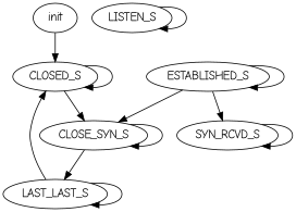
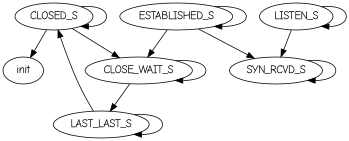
  strict digraph {
    fontname="Comic Neue"
    node [fontname="Comic Neue"]
    edge [fontname="Comic Neue"]
    n1 [label=init]
    n2 [label=CLOSED_S]
-   n3 [label=CLOSE_SYN_S]
+   n3 [label=CLOSE_WAIT_S]
    n4 [label=LISTEN_S]
    n5 [label=SYN_RCVD_S]
    n6 [label=LAST_LAST_S]
    n7 [label=ESTABLISHED_S]
-   n1 -> n2
+   n2 -> n1
    n2 -> n2
    n2 -> n3
    n3 -> n3
    n3 -> n6
    n4 -> n4
+   n4 -> n5
    n5 -> n5
    n6 -> n2
    n6 -> n6
    n7 -> n3
    n7 -> n5
    n7 -> n7
  }
